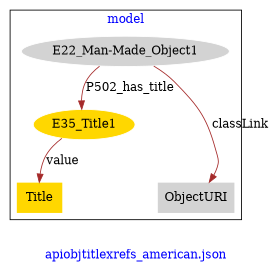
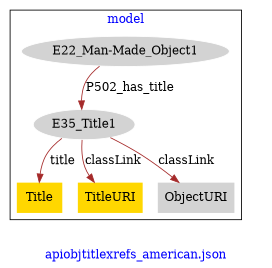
  digraph {
    fontcolor=blue
    label="apiobjtitlexrefs_american.json"
    remincross=true
    node [fillcolor=lightgray style=filled shape=plaintext]
    edge [color=brown fontcolor=black]
    n1 [color=white label="E22_Man-Made_Object1" shape=""]
-   n2 [color=white fillcolor=gold label=E35_Title1 shape=""]
+   n2 [color=white label=E35_Title1 shape=""]
    n3 [label=ObjectURI]
    n4 [fillcolor=gold label=Title]
+   n5 [fillcolor=gold label=TitleURI]
    subgraph cluster_1 {
      label=model
      n1
      n2
      n3
      n4
+     n5
    }
    n1 -> n2 [label=P502_has_title]
-   n1 -> n3 [label=classLink]
-   n2 -> n4 [label=value]
+   n2 -> n3 [label=classLink]
+   n2 -> n4 [label=title]
+   n2 -> n5 [label=classLink]
  }
